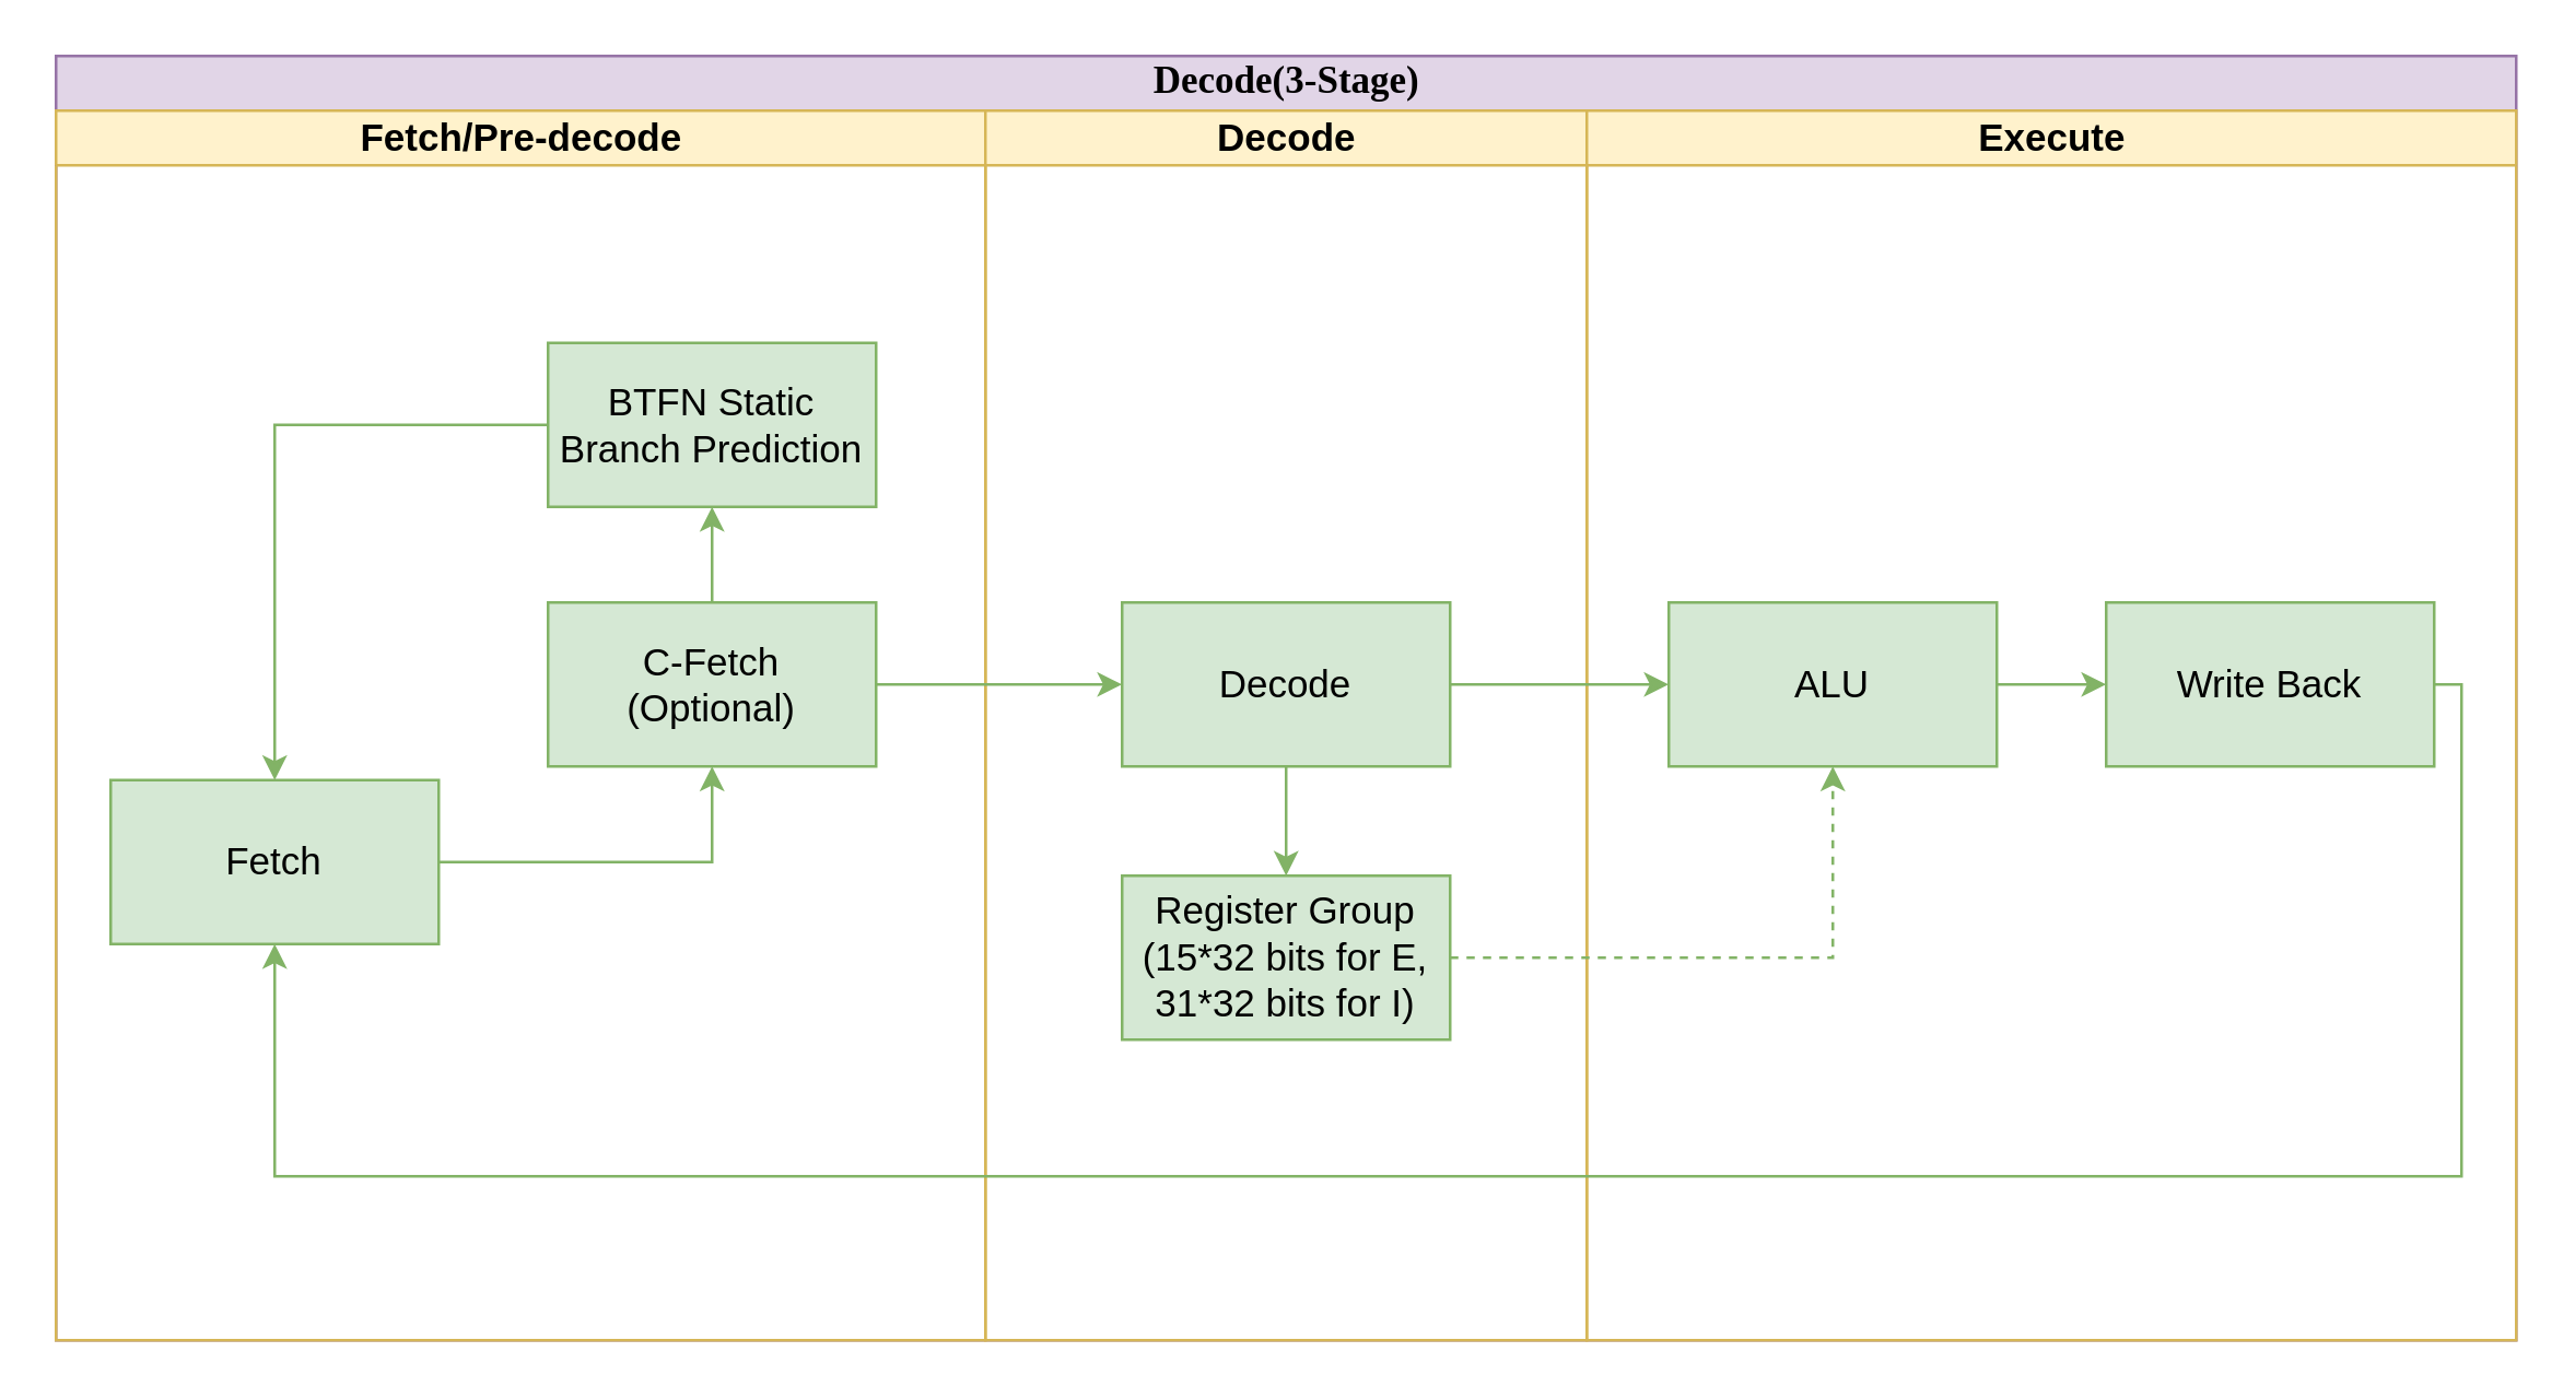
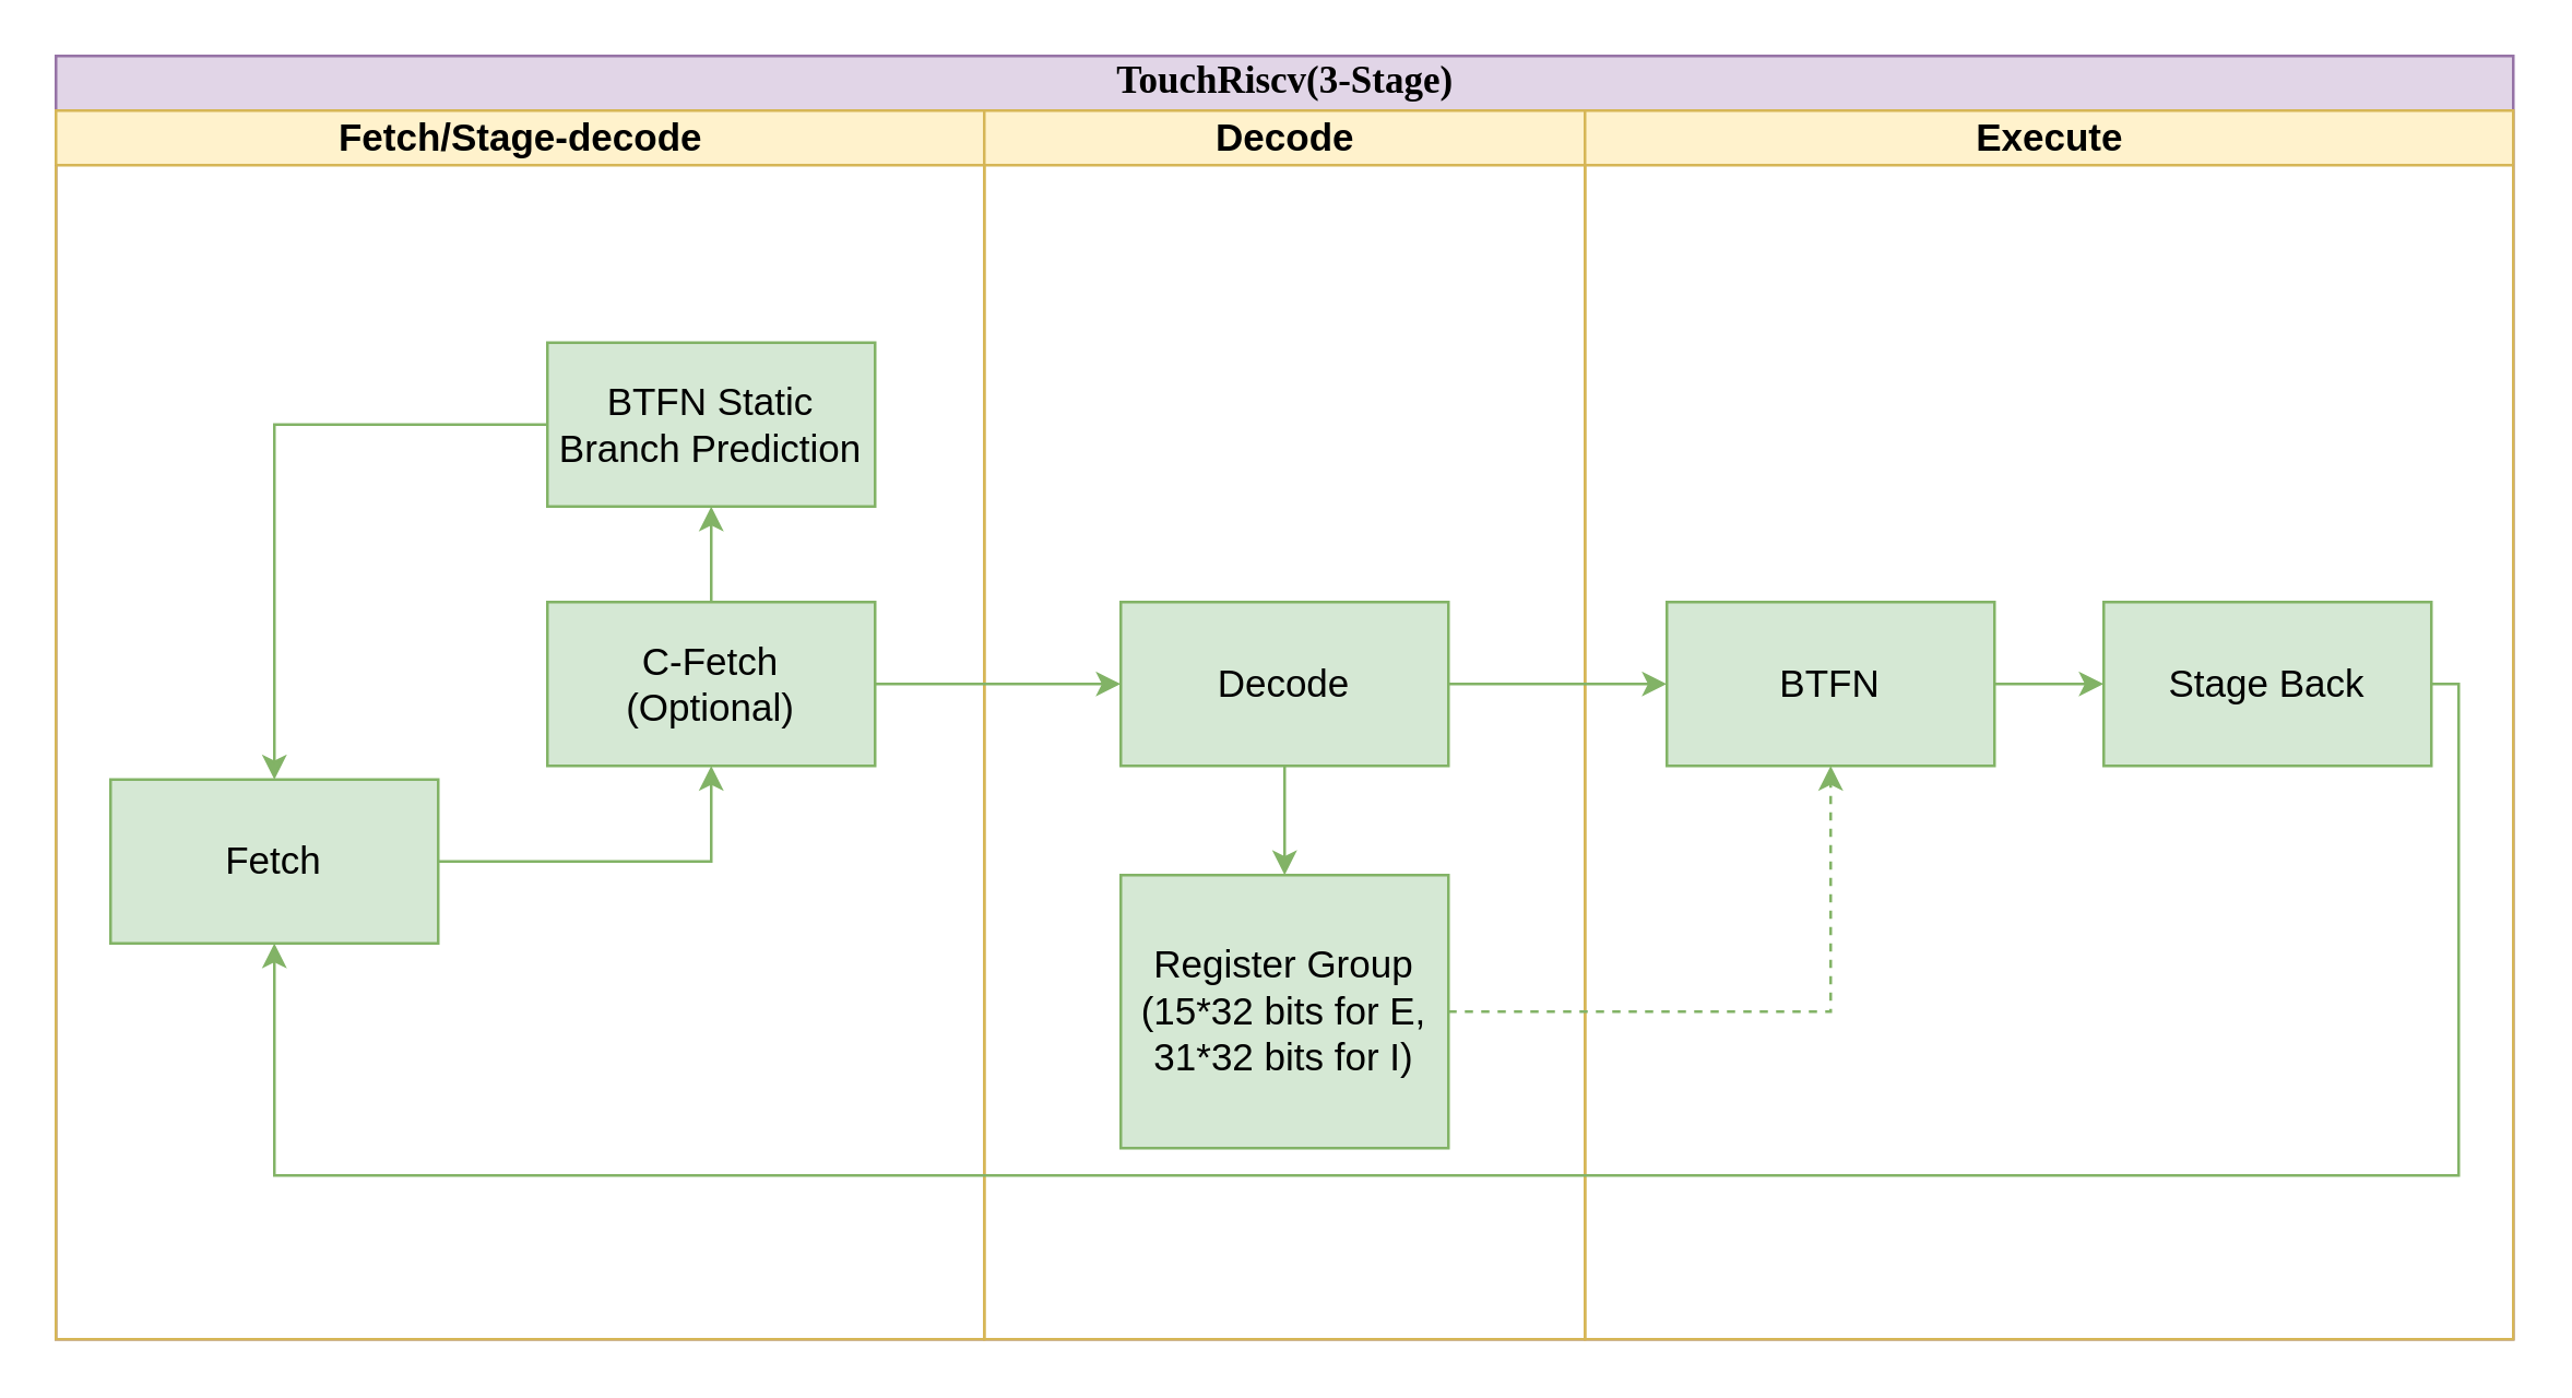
  <mxCell id="0" />
  <mxCell id="1" parent="0" />
- <mxCell id="2" value="Decode(3-Stage)" style="swimlane;html=1;childLayout=stackLayout;startSize=20;rounded=0;shadow=0;comic=0;labelBackgroundColor=none;strokeWidth=1;fontFamily=Verdana;fontSize=14;align=center;fillColor=#e1d5e7;strokeColor=#9673a6;fontStyle=1" parent="1" vertex="1"><mxGeometry x="20" y="20" width="900" height="470" as="geometry" /></mxCell>
- <mxCell id="3" value="Fetch/Pre-decode" style="swimlane;html=1;startSize=20;fillColor=#fff2cc;strokeColor=#d6b656;fontSize=14;fontStyle=1" parent="2" vertex="1"><mxGeometry y="20" width="340" height="450" as="geometry" /></mxCell>
+ <mxCell id="2" value="TouchRiscv(3-Stage)" style="swimlane;html=1;childLayout=stackLayout;startSize=20;rounded=0;shadow=0;comic=0;labelBackgroundColor=none;strokeWidth=1;fontFamily=Verdana;fontSize=14;align=center;fillColor=#e1d5e7;strokeColor=#9673a6;fontStyle=1" parent="1" vertex="1"><mxGeometry x="20" y="20" width="900" height="470" as="geometry" /></mxCell>
+ <mxCell id="3" value="Fetch/Stage-decode" style="swimlane;html=1;startSize=20;fillColor=#fff2cc;strokeColor=#d6b656;fontSize=14;fontStyle=1" parent="2" vertex="1"><mxGeometry y="20" width="340" height="450" as="geometry" /></mxCell>
  <mxCell id="4" style="edgeStyle=orthogonalEdgeStyle;rounded=0;orthogonalLoop=1;jettySize=auto;html=1;fillColor=#d5e8d4;strokeColor=#82b366;fontSize=14;fontStyle=0" edge="1" parent="3" source="5" target="6"><mxGeometry relative="1" as="geometry" /></mxCell>
  <mxCell id="5" value="Fetch" style="rounded=0;whiteSpace=wrap;html=1;fillColor=#d5e8d4;strokeColor=#82b366;fontSize=14;fontStyle=0" vertex="1" parent="3"><mxGeometry x="20" y="245" width="120" height="60" as="geometry" /></mxCell>
  <mxCell id="6" value="C-Fetch&lt;br style=&quot;font-size: 14px;&quot;&gt;(Optional)" style="rounded=0;whiteSpace=wrap;html=1;fillColor=#d5e8d4;strokeColor=#82b366;fontSize=14;fontStyle=0" vertex="1" parent="3"><mxGeometry x="180" y="180" width="120" height="60" as="geometry" /></mxCell>
  <mxCell id="7" style="edgeStyle=orthogonalEdgeStyle;rounded=0;orthogonalLoop=1;jettySize=auto;html=1;exitX=0.5;exitY=0;exitDx=0;exitDy=0;fillColor=#d5e8d4;strokeColor=#82b366;fontSize=14;fontStyle=0" edge="1" parent="3" source="6" target="9"><mxGeometry relative="1" as="geometry"><mxPoint x="240" y="200" as="sourcePoint" /></mxGeometry></mxCell>
  <mxCell id="8" style="edgeStyle=orthogonalEdgeStyle;rounded=0;orthogonalLoop=1;jettySize=auto;html=1;fillColor=#d5e8d4;strokeColor=#82b366;fontSize=14;fontStyle=0" edge="1" parent="3" source="9" target="5"><mxGeometry relative="1" as="geometry" /></mxCell>
  <mxCell id="9" value="BTFN Static &lt;br style=&quot;font-size: 14px;&quot;&gt;Branch Prediction" style="rounded=0;whiteSpace=wrap;html=1;fillColor=#d5e8d4;strokeColor=#82b366;fontSize=14;fontStyle=0" vertex="1" parent="3"><mxGeometry x="180" y="85" width="120" height="60" as="geometry" /></mxCell>
  <mxCell id="10" value="Decode" style="swimlane;html=1;startSize=20;fillColor=#fff2cc;strokeColor=#d6b656;fontSize=14;fontStyle=1" parent="2" vertex="1"><mxGeometry x="340" y="20" width="220" height="450" as="geometry" /></mxCell>
  <mxCell id="11" style="edgeStyle=orthogonalEdgeStyle;rounded=0;orthogonalLoop=1;jettySize=auto;html=1;entryX=0.5;entryY=0;entryDx=0;entryDy=0;fontSize=14;fillColor=#d5e8d4;strokeColor=#82b366;" edge="1" parent="10" source="12" target="13"><mxGeometry relative="1" as="geometry" /></mxCell>
  <mxCell id="12" value="Decode" style="rounded=0;whiteSpace=wrap;html=1;fillColor=#d5e8d4;strokeColor=#82b366;fontSize=14;fontStyle=0" vertex="1" parent="10"><mxGeometry x="50" y="180" width="120" height="60" as="geometry" /></mxCell>
- <mxCell id="13" value="Register Group&lt;br style=&quot;font-size: 14px;&quot;&gt;(15*32 bits for E,&lt;br style=&quot;font-size: 14px;&quot;&gt;31*32 bits for I)" style="rounded=0;whiteSpace=wrap;html=1;fillColor=#d5e8d4;strokeColor=#82b366;fontSize=14;fontStyle=0" vertex="1" parent="10"><mxGeometry x="50" y="280" width="120" height="60" as="geometry" /></mxCell>
+ <mxCell id="13" value="Register Group&lt;br style=&quot;font-size: 14px;&quot;&gt;(15*32 bits for E,&lt;br style=&quot;font-size: 14px;&quot;&gt;31*32 bits for I)" style="rounded=0;whiteSpace=wrap;html=1;fillColor=#d5e8d4;strokeColor=#82b366;fontSize=14;fontStyle=0" vertex="1" parent="10"><mxGeometry x="50" y="280" width="120" height="100" as="geometry" /></mxCell>
  <mxCell id="14" value="Execute" style="swimlane;html=1;startSize=20;fillColor=#fff2cc;strokeColor=#d6b656;fontSize=14;fontStyle=1" vertex="1" parent="2"><mxGeometry x="560" y="20" width="340" height="450" as="geometry" /></mxCell>
- <mxCell id="15" value="ALU" style="rounded=0;whiteSpace=wrap;html=1;fillColor=#d5e8d4;strokeColor=#82b366;fontSize=14;fontStyle=0" vertex="1" parent="14"><mxGeometry x="30" y="180" width="120" height="60" as="geometry" /></mxCell>
- <mxCell id="16" value="Write Back" style="rounded=0;whiteSpace=wrap;html=1;fillColor=#d5e8d4;strokeColor=#82b366;fontSize=14;fontStyle=0" vertex="1" parent="14"><mxGeometry x="190" y="180" width="120" height="60" as="geometry" /></mxCell>
+ <mxCell id="15" value="BTFN" style="rounded=0;whiteSpace=wrap;html=1;fillColor=#d5e8d4;strokeColor=#82b366;fontSize=14;fontStyle=0" vertex="1" parent="14"><mxGeometry x="30" y="180" width="120" height="60" as="geometry" /></mxCell>
+ <mxCell id="16" value="Stage Back" style="rounded=0;whiteSpace=wrap;html=1;fillColor=#d5e8d4;strokeColor=#82b366;fontSize=14;fontStyle=0" vertex="1" parent="14"><mxGeometry x="190" y="180" width="120" height="60" as="geometry" /></mxCell>
  <mxCell id="17" style="edgeStyle=orthogonalEdgeStyle;rounded=0;orthogonalLoop=1;jettySize=auto;html=1;entryX=0;entryY=0.5;entryDx=0;entryDy=0;fillColor=#d5e8d4;strokeColor=#82b366;fontSize=14;fontStyle=0" edge="1" parent="14" source="15" target="16"><mxGeometry relative="1" as="geometry" /></mxCell>
  <mxCell id="18" style="edgeStyle=orthogonalEdgeStyle;rounded=0;orthogonalLoop=1;jettySize=auto;html=1;entryX=0;entryY=0.5;entryDx=0;entryDy=0;fillColor=#d5e8d4;strokeColor=#82b366;fontSize=14;fontStyle=0" edge="1" parent="2" source="12" target="15"><mxGeometry relative="1" as="geometry" /></mxCell>
  <mxCell id="19" style="edgeStyle=orthogonalEdgeStyle;rounded=0;orthogonalLoop=1;jettySize=auto;html=1;entryX=0;entryY=0.5;entryDx=0;entryDy=0;fontSize=14;fillColor=#d5e8d4;strokeColor=#82b366;" edge="1" parent="2" source="6" target="12"><mxGeometry relative="1" as="geometry" /></mxCell>
  <mxCell id="20" style="edgeStyle=orthogonalEdgeStyle;rounded=0;orthogonalLoop=1;jettySize=auto;html=1;fontSize=14;fillColor=#d5e8d4;strokeColor=#82b366;dashed=1;" edge="1" parent="2" source="13" target="15"><mxGeometry relative="1" as="geometry" /></mxCell>
  <mxCell id="21" style="edgeStyle=orthogonalEdgeStyle;rounded=0;orthogonalLoop=1;jettySize=auto;html=1;entryX=0.5;entryY=1;entryDx=0;entryDy=0;fontSize=14;exitX=1;exitY=0.5;exitDx=0;exitDy=0;fillColor=#d5e8d4;strokeColor=#82b366;" edge="1" parent="2" source="16" target="5"><mxGeometry relative="1" as="geometry"><Array as="points"><mxPoint x="880" y="230" /><mxPoint x="880" y="410" /><mxPoint x="80" y="410" /></Array></mxGeometry></mxCell>
